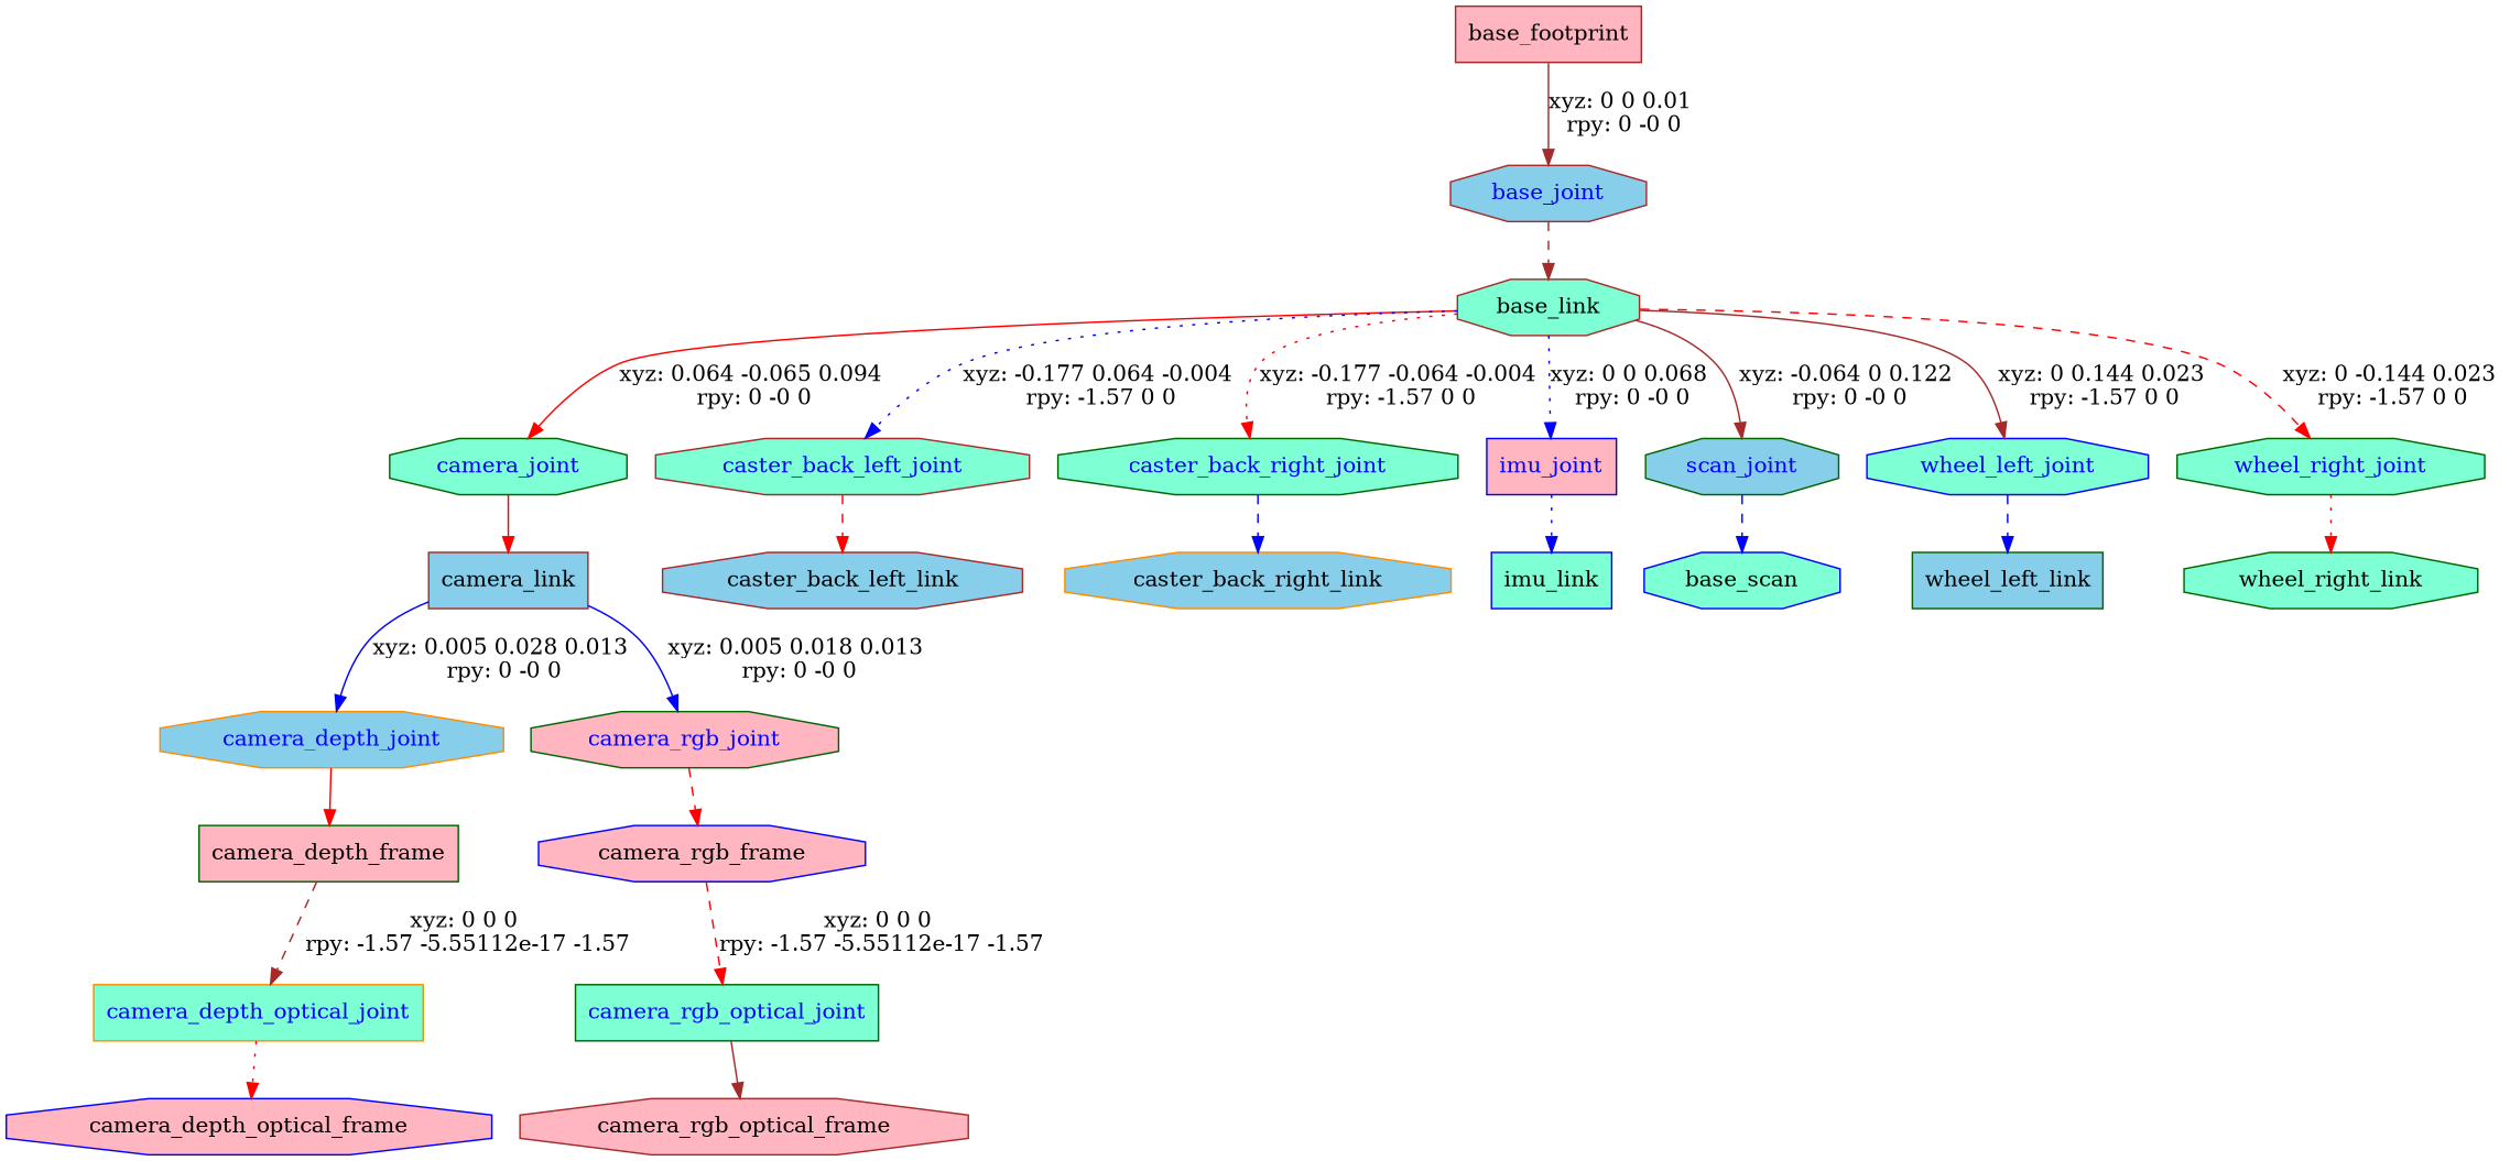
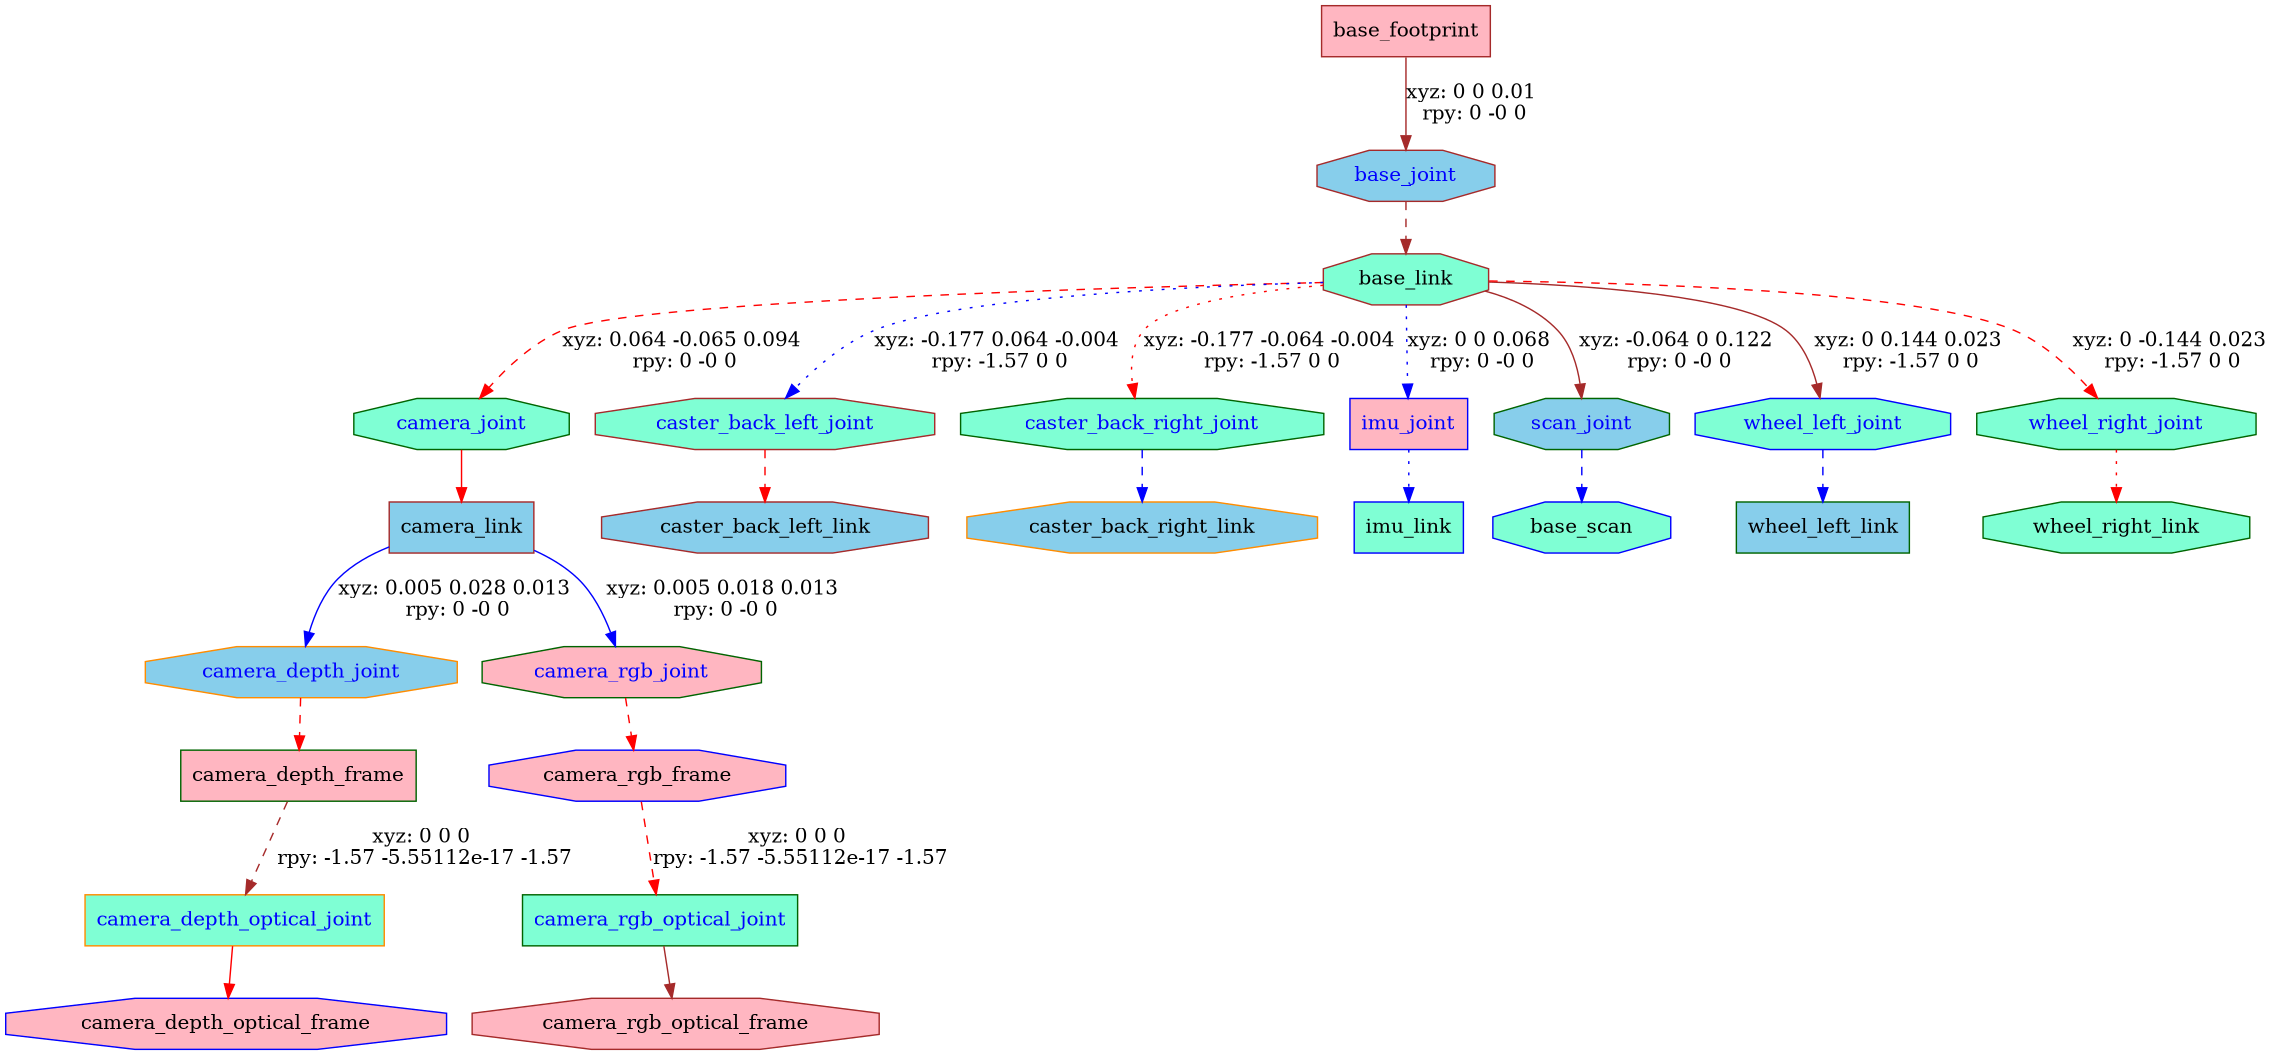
  digraph {
    node [color=darkgreen fillcolor=aquamarine shape=octagon style=filled]
    edge [color=red style=dashed]
    n1 [color=brown fillcolor=lightpink label=base_footprint shape=box]
    base_joint [color=brown fillcolor=skyblue fontcolor=blue]
    n3 [color=brown label=base_link]
    camera_joint [fontcolor=blue]
    caster_back_left_joint [color=brown fontcolor=blue]
    caster_back_right_joint [fontcolor=blue]
    imu_joint [color=blue fillcolor=lightpink fontcolor=blue shape=box]
    scan_joint [fillcolor=skyblue fontcolor=blue]
    wheel_left_joint [color=blue fontcolor=blue]
    wheel_right_joint [fontcolor=blue]
    n11 [color=brown fillcolor=skyblue label=camera_link shape=box]
    n12 [color=brown fillcolor=skyblue label=caster_back_left_link]
    n13 [color=darkorange fillcolor=skyblue label=caster_back_right_link]
    n14 [color=blue label=imu_link shape=box]
    n15 [color=blue label=base_scan]
    n16 [fillcolor=skyblue label=wheel_left_link shape=box]
    n17 [label=wheel_right_link]
    camera_depth_joint [color=darkorange fillcolor=skyblue fontcolor=blue]
    camera_rgb_joint [fillcolor=lightpink fontcolor=blue]
    n20 [fillcolor=lightpink label=camera_depth_frame shape=box]
    n21 [color=blue fillcolor=lightpink label=camera_rgb_frame]
    camera_depth_optical_joint [color=darkorange fontcolor=blue shape=box]
    n23 [color=blue fillcolor=lightpink label=camera_depth_optical_frame]
    camera_rgb_optical_joint [fontcolor=blue shape=box]
    n25 [color=brown fillcolor=lightpink label=camera_rgb_optical_frame]
    n1 -> base_joint [color=brown label="xyz: 0 0 0.01 \nrpy: 0 -0 0" style=solid]
    base_joint -> n3 [color=brown]
-   n3 -> camera_joint [label="xyz: 0.064 -0.065 0.094 \nrpy: 0 -0 0" style=solid]
+   n3 -> camera_joint [label="xyz: 0.064 -0.065 0.094 \nrpy: 0 -0 0"]
    n3 -> caster_back_left_joint [color=blue label="xyz: -0.177 0.064 -0.004 \nrpy: -1.57 0 0" style=dotted]
    n3 -> caster_back_right_joint [label="xyz: -0.177 -0.064 -0.004 \nrpy: -1.57 0 0" style=dotted]
    n3 -> imu_joint [color=blue label="xyz: 0 0 0.068 \nrpy: 0 -0 0" style=dotted]
    n3 -> scan_joint [color=brown label="xyz: -0.064 0 0.122 \nrpy: 0 -0 0" style=solid]
    n3 -> wheel_left_joint [color=brown label="xyz: 0 0.144 0.023 \nrpy: -1.57 0 0" style=solid]
    n3 -> wheel_right_joint [label="xyz: 0 -0.144 0.023 \nrpy: -1.57 0 0"]
    camera_joint -> n11 [style=solid]
    caster_back_left_joint -> n12
    caster_back_right_joint -> n13 [color=blue]
    imu_joint -> n14 [color=blue style=dotted]
    scan_joint -> n15 [color=blue]
    wheel_left_joint -> n16 [color=blue]
    wheel_right_joint -> n17 [style=dotted]
    n11 -> camera_depth_joint [color=blue label="xyz: 0.005 0.028 0.013 \nrpy: 0 -0 0" style=solid]
    n11 -> camera_rgb_joint [color=blue label="xyz: 0.005 0.018 0.013 \nrpy: 0 -0 0" style=solid]
-   camera_depth_joint -> n20 [style=solid]
+   camera_depth_joint -> n20
    camera_rgb_joint -> n21
    n20 -> camera_depth_optical_joint [color=brown label="xyz: 0 0 0 \nrpy: -1.57 -5.55112e-17 -1.57"]
    n21 -> camera_rgb_optical_joint [label="xyz: 0 0 0 \nrpy: -1.57 -5.55112e-17 -1.57"]
-   camera_depth_optical_joint -> n23 [style=dotted]
+   camera_depth_optical_joint -> n23 [style=solid]
    camera_rgb_optical_joint -> n25 [color=brown style=solid]
  }
